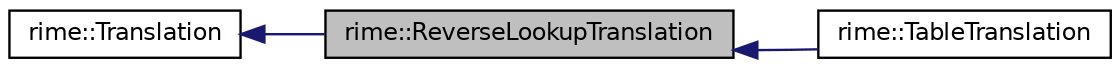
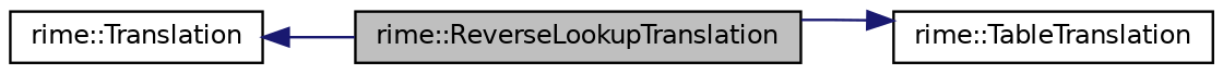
  digraph {
    rankdir=LR
    node [color=black fillcolor=white fontname=Helvetica fontsize=10 shape=record style=filled]
    edge [color=midnightblue dir=back fontname=Helvetica fontsize=10 labelfontname=Helvetica labelfontsize=10 style=solid]
    n1 [fillcolor=grey75 fontcolor=black height=0.2 label="rime::ReverseLookupTranslation" width=0.4]
    n2 [height=0.2 label="rime::TableTranslation" width=0.4]
    n3 [height=0.2 label="rime::Translation" width=0.4]
-   n1 -> n2
+   n2 -> n1
    n3 -> n1
  }
